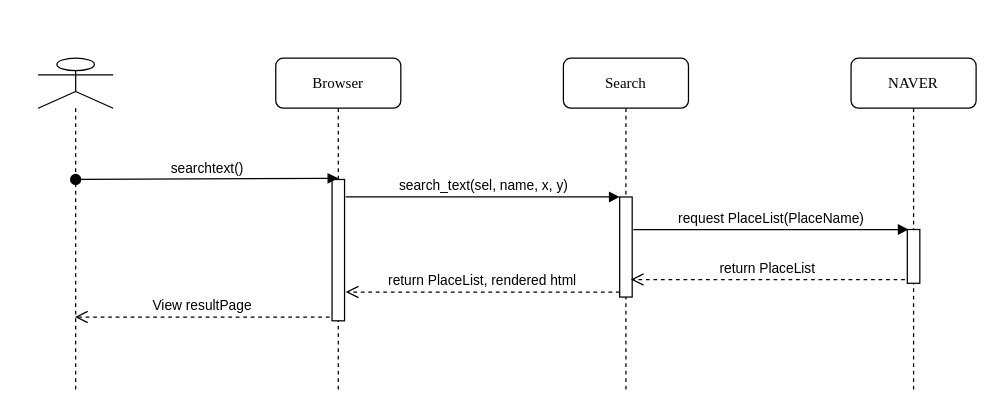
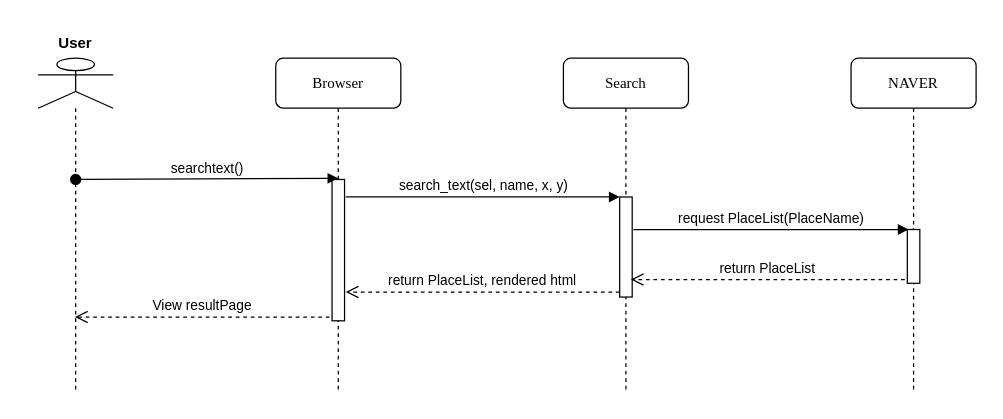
  <mxCell id="0" />
  <mxCell id="1" parent="0" />
  <mxCell id="2" value="Browser" style="shape=umlLifeline;perimeter=lifelinePerimeter;whiteSpace=wrap;html=1;container=1;collapsible=0;recursiveResize=0;outlineConnect=0;rounded=1;shadow=0;comic=0;labelBackgroundColor=none;strokeColor=#000000;strokeWidth=1;fillColor=#FFFFFF;fontFamily=Verdana;fontSize=12;fontColor=#000000;align=center;" parent="1" vertex="1"><mxGeometry x="220" y="46" width="100" height="267" as="geometry" /></mxCell>
  <mxCell id="3" value="" style="html=1;points=[];perimeter=orthogonalPerimeter;" vertex="1" parent="2"><mxGeometry x="45" y="97" width="10" height="113" as="geometry" /></mxCell>
  <mxCell id="4" value="Search" style="shape=umlLifeline;perimeter=lifelinePerimeter;whiteSpace=wrap;html=1;container=1;collapsible=0;recursiveResize=0;outlineConnect=0;rounded=1;shadow=0;comic=0;labelBackgroundColor=none;strokeColor=#000000;strokeWidth=1;fillColor=#FFFFFF;fontFamily=Verdana;fontSize=12;fontColor=#000000;align=center;" parent="1" vertex="1"><mxGeometry x="450" y="46" width="100" height="267" as="geometry" /></mxCell>
  <mxCell id="5" value="" style="html=1;points=[];perimeter=orthogonalPerimeter;" vertex="1" parent="4"><mxGeometry x="45" y="111" width="10" height="80" as="geometry" /></mxCell>
  <mxCell id="6" value="" style="shape=umlLifeline;participant=umlActor;perimeter=lifelinePerimeter;whiteSpace=wrap;html=1;container=1;collapsible=0;recursiveResize=0;verticalAlign=top;spacingTop=36;labelBackgroundColor=#ffffff;outlineConnect=0;" parent="1" vertex="1"><mxGeometry x="30" y="46" width="60" height="267" as="geometry" /></mxCell>
+ <mxCell id="7" value="User" style="text;align=center;fontStyle=1;verticalAlign=middle;spacingLeft=3;spacingRight=3;strokeColor=none;rotatable=0;points=[[0,0.5],[1,0.5]];portConstraint=eastwest;" parent="1" vertex="1"><mxGeometry x="20" y="20" width="80" height="26" as="geometry" /></mxCell>
  <mxCell id="8" value="searchtext()" style="html=1;verticalAlign=bottom;startArrow=oval;endArrow=block;startSize=8;" edge="1" parent="1"><mxGeometry relative="1" as="geometry"><mxPoint x="60" y="143" as="sourcePoint" /><mxPoint x="270" y="142" as="targetPoint" /></mxGeometry></mxCell>
  <mxCell id="9" value="search_text(sel, name, x, y)" style="html=1;verticalAlign=bottom;endArrow=block;entryX=0;entryY=0;" edge="1" target="5" parent="1"><mxGeometry relative="1" as="geometry"><mxPoint x="276" y="157" as="sourcePoint" /></mxGeometry></mxCell>
  <mxCell id="10" value="return PlaceList, rendered html" style="html=1;verticalAlign=bottom;endArrow=open;dashed=1;endSize=8;exitX=0;exitY=0.95;" edge="1" source="5" parent="1"><mxGeometry relative="1" as="geometry"><mxPoint x="276" y="233" as="targetPoint" /></mxGeometry></mxCell>
  <mxCell id="11" value="NAVER" style="shape=umlLifeline;perimeter=lifelinePerimeter;whiteSpace=wrap;html=1;container=1;collapsible=0;recursiveResize=0;outlineConnect=0;rounded=1;shadow=0;comic=0;labelBackgroundColor=none;strokeColor=#000000;strokeWidth=1;fillColor=#FFFFFF;fontFamily=Verdana;fontSize=12;fontColor=#000000;align=center;" vertex="1" parent="1"><mxGeometry x="680" y="46" width="100" height="267" as="geometry" /></mxCell>
  <mxCell id="12" value="" style="html=1;points=[];perimeter=orthogonalPerimeter;" vertex="1" parent="11"><mxGeometry x="45" y="137" width="10" height="43" as="geometry" /></mxCell>
  <mxCell id="13" value="request PlaceList(PlaceName)" style="html=1;verticalAlign=bottom;endArrow=block;entryX=0.1;entryY=0;entryDx=0;entryDy=0;entryPerimeter=0;" edge="1" parent="1" target="12"><mxGeometry width="80" relative="1" as="geometry"><mxPoint x="506" y="183" as="sourcePoint" /><mxPoint x="586" y="183" as="targetPoint" /></mxGeometry></mxCell>
  <mxCell id="14" value="return PlaceList" style="html=1;verticalAlign=bottom;endArrow=open;dashed=1;endSize=8;entryX=0.9;entryY=0.825;entryDx=0;entryDy=0;entryPerimeter=0;" edge="1" parent="1" target="5"><mxGeometry relative="1" as="geometry"><mxPoint x="723" y="223" as="sourcePoint" /><mxPoint x="643" y="223" as="targetPoint" /></mxGeometry></mxCell>
  <mxCell id="15" value="View resultPage" style="html=1;verticalAlign=bottom;endArrow=open;dashed=1;endSize=8;" edge="1" parent="1" target="6"><mxGeometry relative="1" as="geometry"><mxPoint x="263" y="253" as="sourcePoint" /><mxPoint x="183" y="253" as="targetPoint" /></mxGeometry></mxCell>
